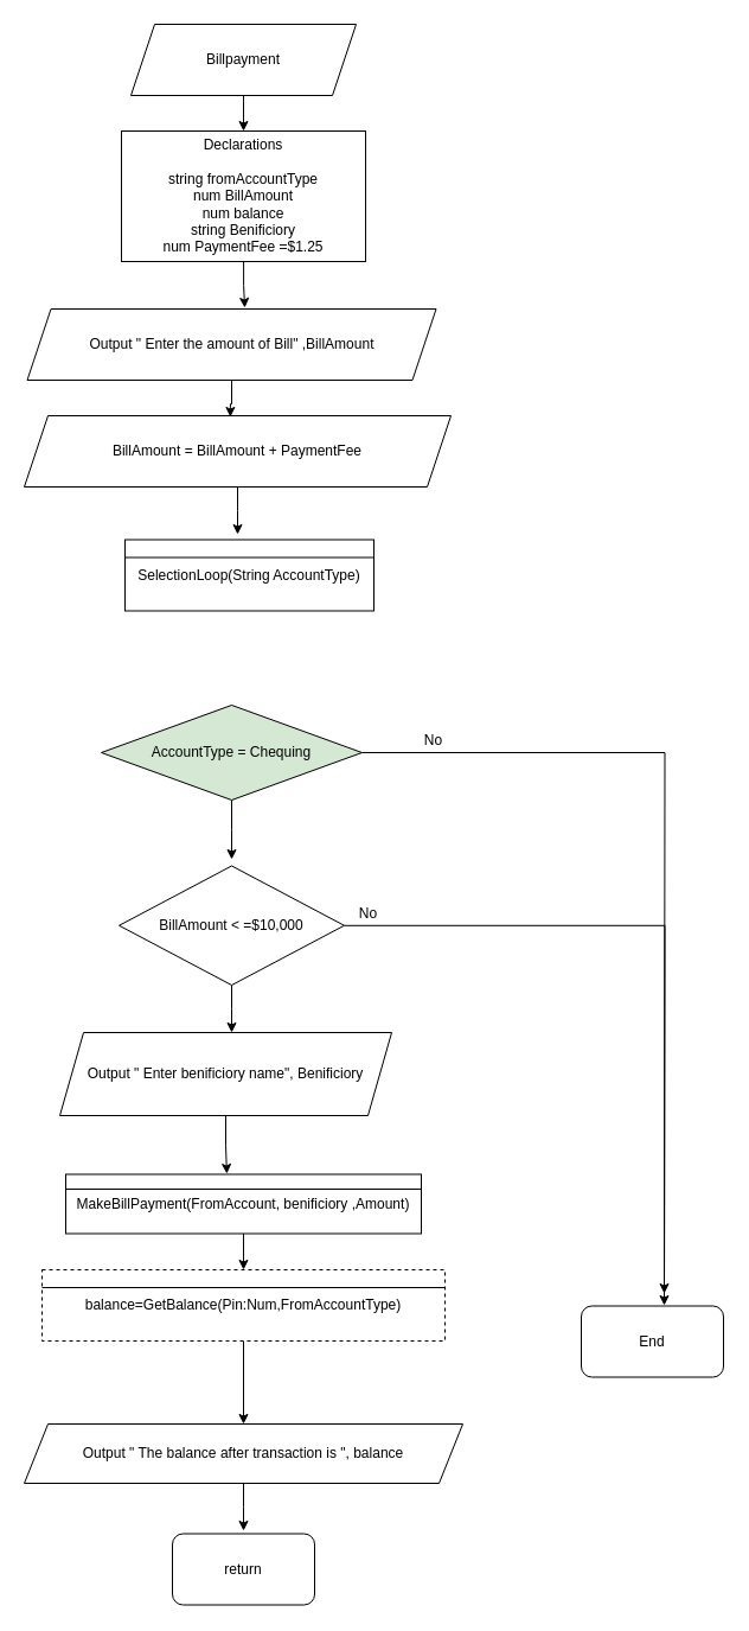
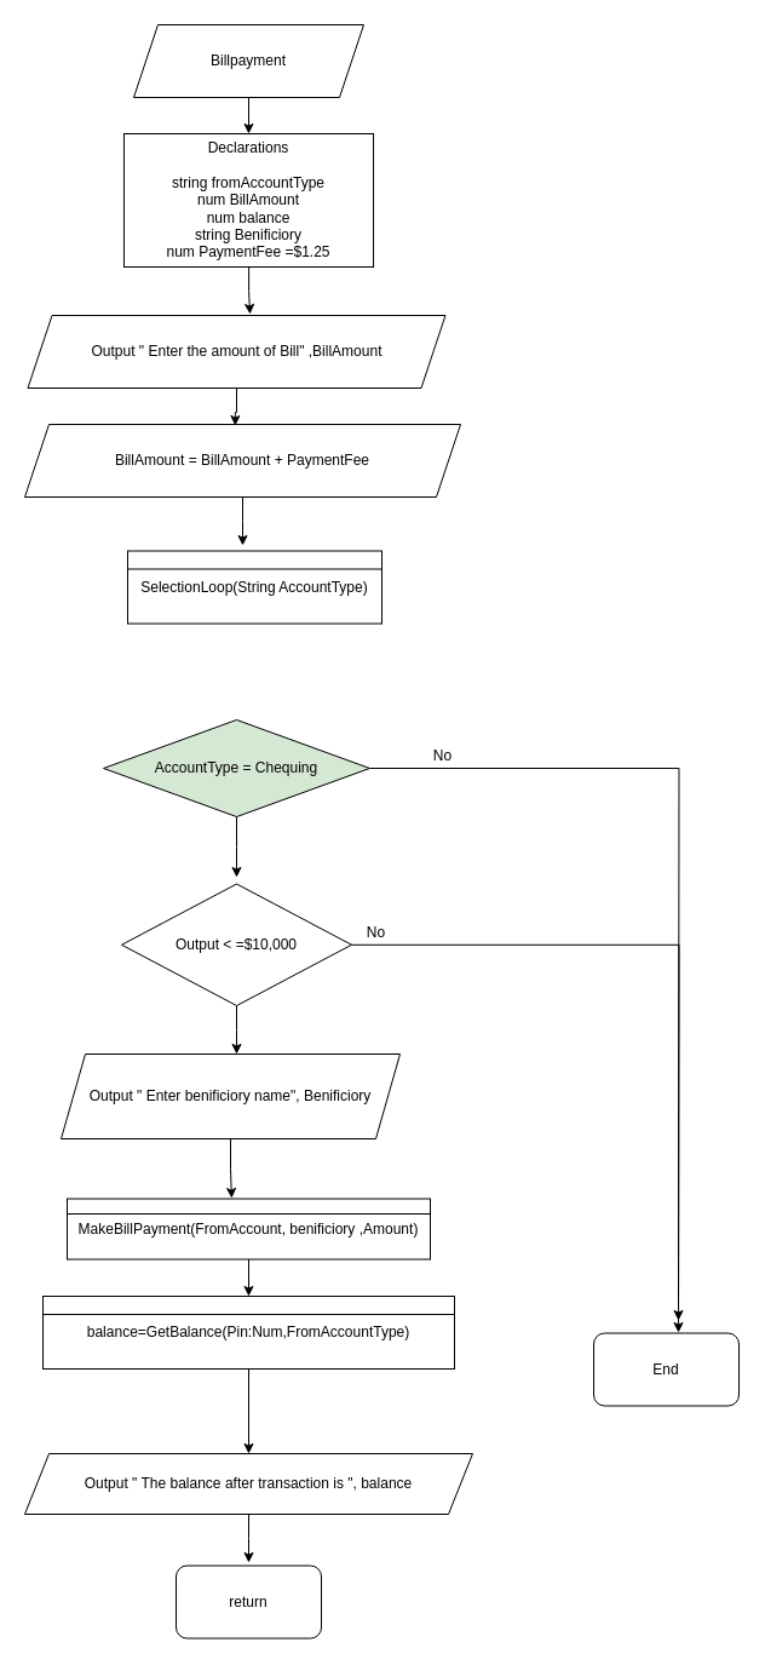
  <mxCell id="0" />
  <mxCell id="1" parent="0" />
  <mxCell id="2" style="edgeStyle=orthogonalEdgeStyle;rounded=0;orthogonalLoop=1;jettySize=auto;html=1;entryX=0.5;entryY=0;entryDx=0;entryDy=0;" parent="1" source="3" target="11" edge="1"><mxGeometry relative="1" as="geometry" /></mxCell>
  <mxCell id="3" value="Billpayment" style="shape=parallelogram;perimeter=parallelogramPerimeter;whiteSpace=wrap;html=1;fixedSize=1;" parent="1" vertex="1"><mxGeometry x="110" y="20" width="190" height="60" as="geometry" /></mxCell>
  <mxCell id="4" value="SelectionLoop(String AccountType)" style="rounded=0;whiteSpace=wrap;html=1;" parent="1" vertex="1"><mxGeometry x="105" y="454.5" width="210" height="60" as="geometry" /></mxCell>
  <mxCell id="5" value="" style="endArrow=none;html=1;rounded=0;exitX=0;exitY=0.25;exitDx=0;exitDy=0;entryX=1;entryY=0.25;entryDx=0;entryDy=0;" parent="1" source="4" target="4" edge="1"><mxGeometry width="50" height="50" relative="1" as="geometry"><mxPoint x="365" y="504" as="sourcePoint" /><mxPoint x="415" y="454" as="targetPoint" /></mxGeometry></mxCell>
  <mxCell id="6" style="edgeStyle=orthogonalEdgeStyle;rounded=0;orthogonalLoop=1;jettySize=auto;html=1;" parent="1" source="8" edge="1"><mxGeometry relative="1" as="geometry"><mxPoint x="195" y="724" as="targetPoint" /></mxGeometry></mxCell>
  <mxCell id="7" style="edgeStyle=orthogonalEdgeStyle;rounded=0;orthogonalLoop=1;jettySize=auto;html=1;" parent="1" source="8" edge="1"><mxGeometry relative="1" as="geometry"><mxPoint x="560" y="1100" as="targetPoint" /></mxGeometry></mxCell>
  <mxCell id="8" value="AccountType = Chequing" style="rhombus;whiteSpace=wrap;html=1;fillColor=#d5e8d4;" parent="1" vertex="1"><mxGeometry x="85" y="594" width="220" height="80" as="geometry" /></mxCell>
  <mxCell id="9" value="No" style="text;html=1;align=center;verticalAlign=middle;resizable=0;points=[];autosize=1;strokeColor=none;fillColor=none;" parent="1" vertex="1"><mxGeometry x="345" y="609" width="40" height="30" as="geometry" /></mxCell>
  <mxCell id="10" style="edgeStyle=orthogonalEdgeStyle;rounded=0;orthogonalLoop=1;jettySize=auto;html=1;entryX=0.532;entryY=-0.017;entryDx=0;entryDy=0;entryPerimeter=0;" parent="1" source="11" target="13" edge="1"><mxGeometry relative="1" as="geometry" /></mxCell>
  <mxCell id="11" value="Declarations&lt;br&gt;&lt;br&gt;string fromAccountType&lt;br&gt;num BillAmount&lt;br&gt;num balance&lt;br&gt;string Benificiory&lt;br&gt;num PaymentFee =$1.25" style="rounded=0;whiteSpace=wrap;html=1;" parent="1" vertex="1"><mxGeometry x="101.98" y="110" width="206.05" height="110" as="geometry" /></mxCell>
  <mxCell id="12" style="edgeStyle=orthogonalEdgeStyle;rounded=0;orthogonalLoop=1;jettySize=auto;html=1;entryX=0.483;entryY=0.017;entryDx=0;entryDy=0;entryPerimeter=0;" parent="1" source="13" target="15" edge="1"><mxGeometry relative="1" as="geometry"><Array as="points"><mxPoint x="195" y="340" /><mxPoint x="194" y="340" /></Array></mxGeometry></mxCell>
  <mxCell id="13" value="Output &quot; Enter the amount of Bill&quot; ,BillAmount" style="shape=parallelogram;perimeter=parallelogramPerimeter;whiteSpace=wrap;html=1;fixedSize=1;" parent="1" vertex="1"><mxGeometry x="22.5" y="260" width="345" height="60" as="geometry" /></mxCell>
  <mxCell id="14" style="edgeStyle=orthogonalEdgeStyle;rounded=0;orthogonalLoop=1;jettySize=auto;html=1;" parent="1" source="15" edge="1"><mxGeometry relative="1" as="geometry"><mxPoint x="200" y="450" as="targetPoint" /></mxGeometry></mxCell>
  <mxCell id="15" value="BillAmount = BillAmount + PaymentFee" style="shape=parallelogram;perimeter=parallelogramPerimeter;whiteSpace=wrap;html=1;fixedSize=1;" parent="1" vertex="1"><mxGeometry x="20" y="350" width="360" height="60" as="geometry" /></mxCell>
  <mxCell id="16" style="edgeStyle=orthogonalEdgeStyle;rounded=0;orthogonalLoop=1;jettySize=auto;html=1;" parent="1" source="18" edge="1"><mxGeometry relative="1" as="geometry"><mxPoint x="195" y="870" as="targetPoint" /></mxGeometry></mxCell>
  <mxCell id="17" style="edgeStyle=orthogonalEdgeStyle;rounded=0;orthogonalLoop=1;jettySize=auto;html=1;" parent="1" source="18" edge="1"><mxGeometry relative="1" as="geometry"><mxPoint x="560" y="1090" as="targetPoint" /></mxGeometry></mxCell>
- <mxCell id="18" value="BillAmount &amp;lt; =$10,000" style="rhombus;whiteSpace=wrap;html=1;" parent="1" vertex="1"><mxGeometry x="100" y="729.5" width="190" height="100.5" as="geometry" /></mxCell>
+ <mxCell id="18" value="Output &amp;lt; =$10,000" style="rhombus;whiteSpace=wrap;html=1;" parent="1" vertex="1"><mxGeometry x="100" y="729.5" width="190" height="100.5" as="geometry" /></mxCell>
  <mxCell id="19" value="No" style="text;html=1;align=center;verticalAlign=middle;resizable=0;points=[];autosize=1;strokeColor=none;fillColor=none;" parent="1" vertex="1"><mxGeometry x="290" y="754.5" width="40" height="30" as="geometry" /></mxCell>
  <mxCell id="20" value="End" style="rounded=1;whiteSpace=wrap;html=1;" parent="1" vertex="1"><mxGeometry x="490" y="1100.5" width="120" height="60" as="geometry" /></mxCell>
  <mxCell id="21" style="edgeStyle=orthogonalEdgeStyle;rounded=0;orthogonalLoop=1;jettySize=auto;html=1;entryX=0.5;entryY=0;entryDx=0;entryDy=0;" parent="1" source="22" target="30" edge="1"><mxGeometry relative="1" as="geometry" /></mxCell>
- <mxCell id="22" value="balance=GetBalance(Pin:Num,FromAccountType)" style="rounded=0;whiteSpace=wrap;html=1;dashed=1;" parent="1" vertex="1"><mxGeometry x="35" y="1070" width="340" height="60" as="geometry" /></mxCell>
+ <mxCell id="22" value="balance=GetBalance(Pin:Num,FromAccountType)" style="rounded=0;whiteSpace=wrap;html=1;" parent="1" vertex="1"><mxGeometry x="35" y="1070" width="340" height="60" as="geometry" /></mxCell>
  <mxCell id="23" value="" style="endArrow=none;html=1;rounded=0;exitX=0;exitY=0.25;exitDx=0;exitDy=0;entryX=1;entryY=0.25;entryDx=0;entryDy=0;" parent="1" source="22" target="22" edge="1"><mxGeometry width="50" height="50" relative="1" as="geometry"><mxPoint x="-276.96" y="1225" as="sourcePoint" /><mxPoint x="-226.96" y="1175" as="targetPoint" /><Array as="points" /></mxGeometry></mxCell>
  <mxCell id="24" style="edgeStyle=orthogonalEdgeStyle;rounded=0;orthogonalLoop=1;jettySize=auto;html=1;entryX=0.5;entryY=0;entryDx=0;entryDy=0;" parent="1" source="25" target="22" edge="1"><mxGeometry relative="1" as="geometry" /></mxCell>
  <mxCell id="25" value="MakeBillPayment(FromAccount, benificiory ,Amount)" style="rounded=0;whiteSpace=wrap;html=1;" parent="1" vertex="1"><mxGeometry x="55" y="989.5" width="300" height="50" as="geometry" /></mxCell>
  <mxCell id="26" value="" style="endArrow=none;html=1;rounded=0;exitX=0;exitY=0.25;exitDx=0;exitDy=0;entryX=1;entryY=0.25;entryDx=0;entryDy=0;" parent="1" source="25" target="25" edge="1"><mxGeometry width="50" height="50" relative="1" as="geometry"><mxPoint x="-470" y="1149.5" as="sourcePoint" /><mxPoint x="-420" y="1099.5" as="targetPoint" /></mxGeometry></mxCell>
  <mxCell id="27" style="edgeStyle=orthogonalEdgeStyle;rounded=0;orthogonalLoop=1;jettySize=auto;html=1;entryX=0.453;entryY=-0.01;entryDx=0;entryDy=0;entryPerimeter=0;" parent="1" source="28" target="25" edge="1"><mxGeometry relative="1" as="geometry" /></mxCell>
  <mxCell id="28" value="Output &quot; Enter benificiory name&quot;, Benificiory" style="shape=parallelogram;perimeter=parallelogramPerimeter;whiteSpace=wrap;html=1;fixedSize=1;" parent="1" vertex="1"><mxGeometry x="50" y="870" width="280" height="70" as="geometry" /></mxCell>
  <mxCell id="29" style="edgeStyle=orthogonalEdgeStyle;rounded=0;orthogonalLoop=1;jettySize=auto;html=1;" parent="1" source="30" edge="1"><mxGeometry relative="1" as="geometry"><mxPoint x="205" y="1290" as="targetPoint" /></mxGeometry></mxCell>
  <mxCell id="30" value="Output &quot; The balance after transaction is &quot;, balance" style="shape=parallelogram;perimeter=parallelogramPerimeter;whiteSpace=wrap;html=1;fixedSize=1;" parent="1" vertex="1"><mxGeometry x="20" y="1200" width="370" height="50" as="geometry" /></mxCell>
  <mxCell id="31" value="return" style="rounded=1;whiteSpace=wrap;html=1;" parent="1" vertex="1"><mxGeometry x="145" y="1292.5" width="120" height="60" as="geometry" /></mxCell>
